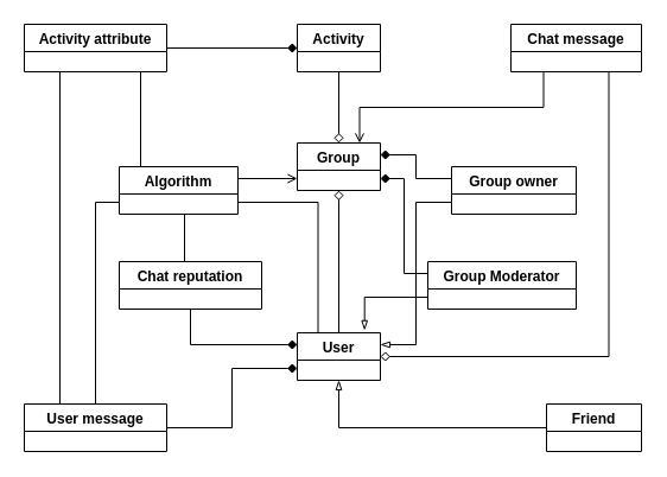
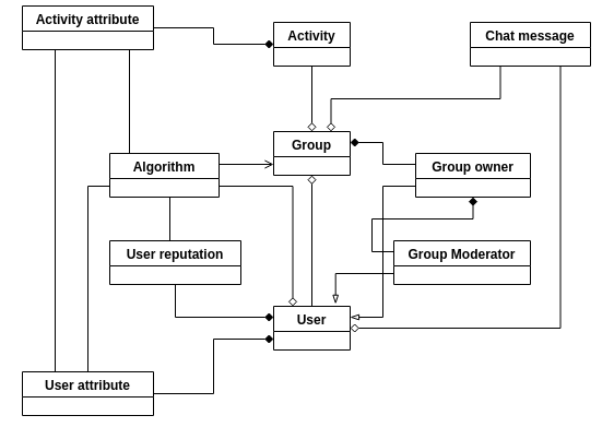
  <mxCell id="0" />
  <mxCell id="1" parent="0" />
  <mxCell id="2" style="edgeStyle=orthogonalEdgeStyle;rounded=0;orthogonalLoop=1;jettySize=auto;html=1;entryX=0.5;entryY=1;entryDx=0;entryDy=0;endArrow=diamond;endFill=0;" edge="1" parent="1" source="3" target="11"><mxGeometry relative="1" as="geometry" /></mxCell>
  <mxCell id="3" value="User" style="swimlane;" vertex="1" parent="1"><mxGeometry x="250" y="280" width="70" height="40" as="geometry" /></mxCell>
  <mxCell id="4" style="edgeStyle=orthogonalEdgeStyle;rounded=0;orthogonalLoop=1;jettySize=auto;html=1;entryX=0;entryY=0.75;entryDx=0;entryDy=0;endArrow=diamond;endFill=1;" edge="1" parent="1" source="5" target="3"><mxGeometry relative="1" as="geometry" /></mxCell>
- <mxCell id="5" value="User message" style="swimlane;" vertex="1" parent="1"><mxGeometry x="20" y="340" width="120" height="40" as="geometry" /></mxCell>
+ <mxCell id="5" value="User attribute" style="swimlane;" vertex="1" parent="1"><mxGeometry x="20" y="340" width="120" height="40" as="geometry" /></mxCell>
  <mxCell id="6" style="edgeStyle=orthogonalEdgeStyle;rounded=0;orthogonalLoop=1;jettySize=auto;html=1;endArrow=diamond;endFill=1;exitX=0.5;exitY=1;exitDx=0;exitDy=0;entryX=0;entryY=0.25;entryDx=0;entryDy=0;" edge="1" parent="1" source="7" target="3"><mxGeometry relative="1" as="geometry"><mxPoint x="270" y="390" as="targetPoint" /><mxPoint x="200" y="300" as="sourcePoint" /></mxGeometry></mxCell>
- <mxCell id="7" value="Chat reputation" style="swimlane;" vertex="1" parent="1"><mxGeometry x="100" y="220" width="120" height="40" as="geometry" /></mxCell>
+ <mxCell id="7" value="User reputation" style="swimlane;" vertex="1" parent="1"><mxGeometry x="100" y="220" width="120" height="40" as="geometry" /></mxCell>
  <mxCell id="8" style="edgeStyle=orthogonalEdgeStyle;rounded=0;orthogonalLoop=1;jettySize=auto;html=1;entryX=1;entryY=0.25;entryDx=0;entryDy=0;endArrow=diamond;endFill=1;exitX=0;exitY=0.25;exitDx=0;exitDy=0;" edge="1" parent="1" target="11" source="10"><mxGeometry relative="1" as="geometry"><mxPoint x="200" y="170" as="sourcePoint" /></mxGeometry></mxCell>
  <mxCell id="9" style="edgeStyle=orthogonalEdgeStyle;rounded=0;orthogonalLoop=1;jettySize=auto;html=1;entryX=1;entryY=0.25;entryDx=0;entryDy=0;endArrow=blockThin;endFill=0;exitX=0;exitY=0.75;exitDx=0;exitDy=0;" edge="1" parent="1" target="3" source="10"><mxGeometry relative="1" as="geometry"><mxPoint x="200" y="170.029" as="sourcePoint" /></mxGeometry></mxCell>
  <mxCell id="10" value="Group owner" style="swimlane;" vertex="1" parent="1"><mxGeometry x="380" y="140" width="105" height="40" as="geometry" /></mxCell>
  <mxCell id="11" value="Group" style="swimlane;" vertex="1" parent="1"><mxGeometry x="250" y="120" width="70" height="40" as="geometry" /></mxCell>
  <mxCell id="12" style="edgeStyle=orthogonalEdgeStyle;rounded=0;orthogonalLoop=1;jettySize=auto;html=1;entryX=0.25;entryY=0;entryDx=0;entryDy=0;endArrow=none;endFill=0;exitX=0.25;exitY=1;exitDx=0;exitDy=0;" edge="1" parent="1" source="14" target="5"><mxGeometry relative="1" as="geometry" /></mxCell>
  <mxCell id="13" style="edgeStyle=orthogonalEdgeStyle;rounded=0;orthogonalLoop=1;jettySize=auto;html=1;entryX=0;entryY=0.5;entryDx=0;entryDy=0;endArrow=diamond;endFill=1;" edge="1" parent="1" source="14" target="16"><mxGeometry relative="1" as="geometry" /></mxCell>
- <mxCell id="14" value="Activity attribute" style="swimlane;" vertex="1" parent="1"><mxGeometry x="20" y="20" width="120" height="40" as="geometry"><mxRectangle x="30" y="50" width="130" height="23" as="alternateBounds" /></mxGeometry></mxCell>
+ <mxCell id="14" value="Activity attribute" style="swimlane;" vertex="1" parent="1"><mxGeometry x="20" y="5" width="120" height="40" as="geometry"><mxRectangle x="30" y="50" width="130" height="23" as="alternateBounds" /></mxGeometry></mxCell>
  <mxCell id="15" style="edgeStyle=orthogonalEdgeStyle;rounded=0;orthogonalLoop=1;jettySize=auto;html=1;entryX=0.5;entryY=0;entryDx=0;entryDy=0;endArrow=diamond;endFill=0;" edge="1" parent="1" source="16" target="11"><mxGeometry relative="1" as="geometry" /></mxCell>
  <mxCell id="16" value="Activity" style="swimlane;" vertex="1" parent="1"><mxGeometry x="250" y="20" width="70" height="40" as="geometry" /></mxCell>
  <mxCell id="17" style="edgeStyle=orthogonalEdgeStyle;rounded=0;orthogonalLoop=1;jettySize=auto;html=1;endArrow=blockThin;endFill=0;entryX=0.81;entryY=-0.054;entryDx=0;entryDy=0;entryPerimeter=0;exitX=0;exitY=0.75;exitDx=0;exitDy=0;" edge="1" parent="1" source="19" target="3"><mxGeometry relative="1" as="geometry"><mxPoint x="480" y="290" as="targetPoint" /><mxPoint x="390" y="220" as="sourcePoint" /></mxGeometry></mxCell>
- <mxCell id="18" style="edgeStyle=orthogonalEdgeStyle;rounded=0;orthogonalLoop=1;jettySize=auto;html=1;exitX=0;exitY=0.25;exitDx=0;exitDy=0;entryX=1;entryY=0.75;entryDx=0;entryDy=0;endArrow=diamond;endFill=1;" edge="1" parent="1" source="19" target="11"><mxGeometry relative="1" as="geometry" /></mxCell>
+ <mxCell id="18" style="edgeStyle=orthogonalEdgeStyle;rounded=0;orthogonalLoop=1;jettySize=auto;html=1;exitX=0;exitY=0.25;exitDx=0;exitDy=0;endArrow=diamond;endFill=1;" edge="1" parent="1" source="19" target="10"><mxGeometry relative="1" as="geometry" /></mxCell>
  <mxCell id="19" value="Group Moderator" style="swimlane;" vertex="1" parent="1"><mxGeometry x="360" y="220" width="125" height="40" as="geometry" /></mxCell>
- <mxCell id="20" style="edgeStyle=orthogonalEdgeStyle;rounded=0;orthogonalLoop=1;jettySize=auto;html=1;entryX=0.75;entryY=0;entryDx=0;entryDy=0;endArrow=open;endFill=0;exitX=0.25;exitY=1;exitDx=0;exitDy=0;" edge="1" parent="1" source="22" target="11"><mxGeometry relative="1" as="geometry" /></mxCell>
+ <mxCell id="20" style="edgeStyle=orthogonalEdgeStyle;rounded=0;orthogonalLoop=1;jettySize=auto;html=1;entryX=0.75;entryY=0;entryDx=0;entryDy=0;endArrow=diamond;endFill=0;exitX=0.25;exitY=1;exitDx=0;exitDy=0;" edge="1" parent="1" source="22" target="11"><mxGeometry relative="1" as="geometry" /></mxCell>
  <mxCell id="21" style="edgeStyle=orthogonalEdgeStyle;rounded=0;orthogonalLoop=1;jettySize=auto;html=1;exitX=0.75;exitY=1;exitDx=0;exitDy=0;entryX=1;entryY=0.5;entryDx=0;entryDy=0;endArrow=diamond;endFill=0;" edge="1" parent="1" source="22" target="3"><mxGeometry relative="1" as="geometry" /></mxCell>
  <mxCell id="22" value="Chat message" style="swimlane;" vertex="1" parent="1"><mxGeometry x="430" y="20" width="110" height="40" as="geometry" /></mxCell>
- <mxCell id="23" style="edgeStyle=orthogonalEdgeStyle;rounded=0;orthogonalLoop=1;jettySize=auto;html=1;entryX=0.5;entryY=1;entryDx=0;entryDy=0;endArrow=blockThin;endFill=0;" edge="1" parent="1" source="24" target="3"><mxGeometry relative="1" as="geometry" /></mxCell>
- <mxCell id="24" value="Friend" style="swimlane;" vertex="1" parent="1"><mxGeometry x="460" y="340" width="80" height="40" as="geometry" /></mxCell>
  <mxCell id="25" style="edgeStyle=elbowEdgeStyle;rounded=0;orthogonalLoop=1;jettySize=auto;html=1;exitX=0.25;exitY=0;exitDx=0;exitDy=0;endArrow=none;endFill=0;entryX=0.75;entryY=1;entryDx=0;entryDy=0;" edge="1" parent="1" source="30" target="14"><mxGeometry relative="1" as="geometry"><mxPoint x="30.143" y="70" as="targetPoint" /></mxGeometry></mxCell>
- <mxCell id="26" style="edgeStyle=orthogonalEdgeStyle;rounded=0;orthogonalLoop=1;jettySize=auto;html=1;exitX=1;exitY=0.75;exitDx=0;exitDy=0;entryX=0.25;entryY=0;entryDx=0;entryDy=0;endArrow=none;endFill=0;" edge="1" parent="1" source="30" target="3"><mxGeometry relative="1" as="geometry" /></mxCell>
+ <mxCell id="26" style="edgeStyle=orthogonalEdgeStyle;rounded=0;orthogonalLoop=1;jettySize=auto;html=1;exitX=1;exitY=0.75;exitDx=0;exitDy=0;entryX=0.25;entryY=0;entryDx=0;entryDy=0;endArrow=diamond;endFill=0;" edge="1" parent="1" source="30" target="3"><mxGeometry relative="1" as="geometry" /></mxCell>
  <mxCell id="27" style="edgeStyle=orthogonalEdgeStyle;rounded=0;orthogonalLoop=1;jettySize=auto;html=1;exitX=1;exitY=0.25;exitDx=0;exitDy=0;entryX=0;entryY=0.75;entryDx=0;entryDy=0;endArrow=open;endFill=0;" edge="1" parent="1" source="30" target="11"><mxGeometry relative="1" as="geometry" /></mxCell>
  <mxCell id="28" style="edgeStyle=elbowEdgeStyle;rounded=0;orthogonalLoop=1;jettySize=auto;html=1;exitX=0.5;exitY=1;exitDx=0;exitDy=0;endArrow=none;endFill=0;entryX=0.5;entryY=0;entryDx=0;entryDy=0;" edge="1" parent="1" source="30" target="7"><mxGeometry relative="1" as="geometry"><mxPoint x="180" y="210" as="targetPoint" /></mxGeometry></mxCell>
  <mxCell id="29" style="edgeStyle=orthogonalEdgeStyle;rounded=0;orthogonalLoop=1;jettySize=auto;html=1;exitX=0;exitY=0.75;exitDx=0;exitDy=0;endArrow=none;endFill=0;entryX=0.5;entryY=0;entryDx=0;entryDy=0;" edge="1" parent="1" source="30" target="5"><mxGeometry relative="1" as="geometry"><mxPoint x="110" y="310" as="targetPoint" /></mxGeometry></mxCell>
  <mxCell id="30" value="Algorithm" style="swimlane;" vertex="1" parent="1"><mxGeometry x="100" y="140" width="100" height="40" as="geometry" /></mxCell>
